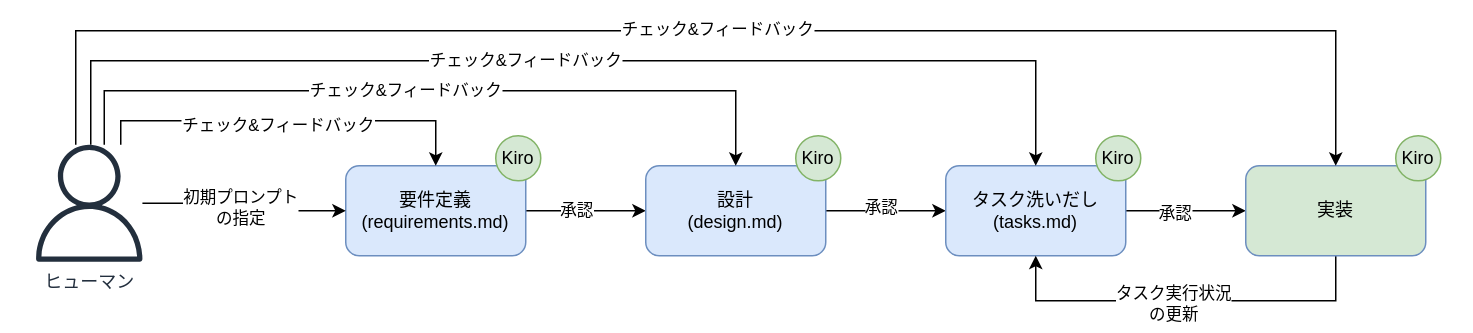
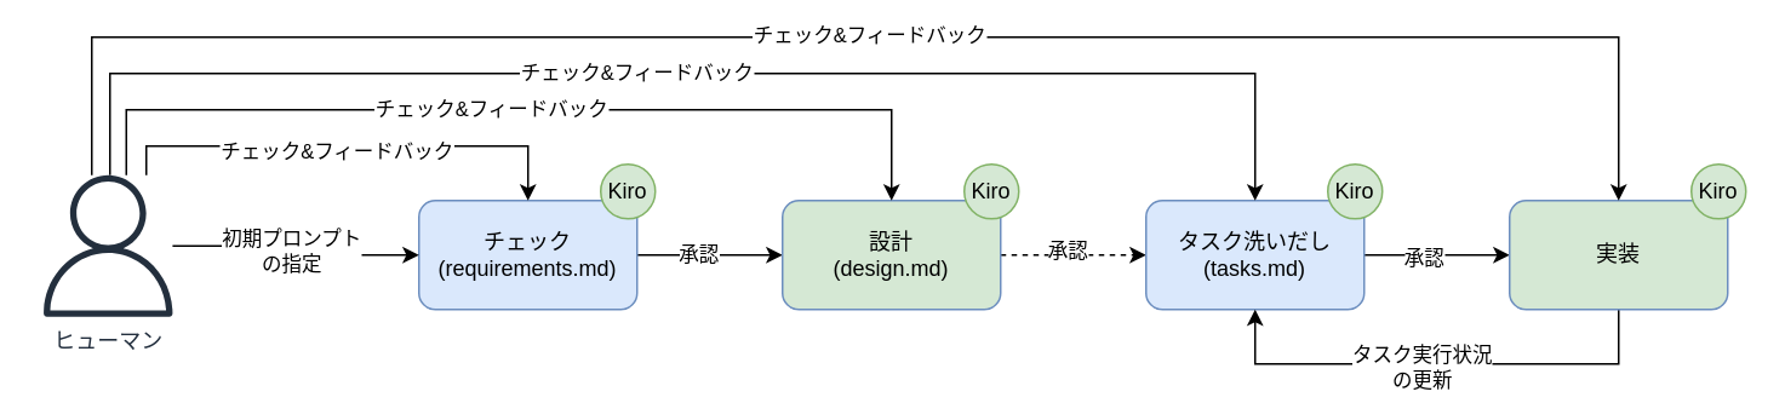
  <mxCell id="0" />
  <mxCell id="1" parent="0" />
  <mxCell id="2" style="edgeStyle=orthogonalEdgeStyle;rounded=0;orthogonalLoop=1;jettySize=auto;html=1;" edge="1" parent="1" source="4" target="7"><mxGeometry relative="1" as="geometry" /></mxCell>
  <mxCell id="3" value="承認" style="edgeLabel;html=1;align=center;verticalAlign=middle;resizable=0;points=[];" vertex="1" connectable="0" parent="2"><mxGeometry x="-0.179" y="1" relative="1" as="geometry"><mxPoint as="offset" /></mxGeometry></mxCell>
- <mxCell id="4" value="要件定義&lt;br&gt;(requirements.md)" style="rounded=1;whiteSpace=wrap;html=1;fillColor=#dae8fc;strokeColor=#6c8ebf;" vertex="1" parent="1"><mxGeometry x="230" y="110" width="120" height="60" as="geometry" /></mxCell>
- <mxCell id="5" style="edgeStyle=orthogonalEdgeStyle;rounded=0;orthogonalLoop=1;jettySize=auto;html=1;" edge="1" parent="1" source="7" target="10"><mxGeometry relative="1" as="geometry" /></mxCell>
+ <mxCell id="4" value="チェック&lt;br&gt;(requirements.md)" style="rounded=1;whiteSpace=wrap;html=1;fillColor=#dae8fc;strokeColor=#6c8ebf;" vertex="1" parent="1"><mxGeometry x="230" y="110" width="120" height="60" as="geometry" /></mxCell>
+ <mxCell id="5" style="edgeStyle=orthogonalEdgeStyle;rounded=0;orthogonalLoop=1;jettySize=auto;html=1;dashed=1;" edge="1" parent="1" source="7" target="10"><mxGeometry relative="1" as="geometry" /></mxCell>
  <mxCell id="6" value="承認" style="edgeLabel;html=1;align=center;verticalAlign=middle;resizable=0;points=[];" vertex="1" connectable="0" parent="5"><mxGeometry x="-0.107" y="3" relative="1" as="geometry"><mxPoint as="offset" /></mxGeometry></mxCell>
- <mxCell id="7" value="設計&lt;br&gt;(design.md)" style="rounded=1;whiteSpace=wrap;html=1;fillColor=#dae8fc;strokeColor=#6c8ebf;" vertex="1" parent="1"><mxGeometry x="430" y="110" width="120" height="60" as="geometry" /></mxCell>
+ <mxCell id="7" value="設計&lt;br&gt;(design.md)" style="rounded=1;whiteSpace=wrap;html=1;fillColor=#d5e8d4;strokeColor=#6c8ebf;" vertex="1" parent="1"><mxGeometry x="430" y="110" width="120" height="60" as="geometry" /></mxCell>
  <mxCell id="8" style="edgeStyle=orthogonalEdgeStyle;rounded=0;orthogonalLoop=1;jettySize=auto;html=1;" edge="1" parent="1" source="10" target="13"><mxGeometry relative="1" as="geometry" /></mxCell>
  <mxCell id="9" value="承認" style="edgeLabel;html=1;align=center;verticalAlign=middle;resizable=0;points=[];" vertex="1" connectable="0" parent="8"><mxGeometry x="-0.202" y="-1" relative="1" as="geometry"><mxPoint as="offset" /></mxGeometry></mxCell>
  <mxCell id="10" value="タスク洗いだし&lt;div&gt;(tasks.md)&lt;/div&gt;" style="rounded=1;whiteSpace=wrap;html=1;fillColor=#dae8fc;strokeColor=#6c8ebf;" vertex="1" parent="1"><mxGeometry x="630" y="110" width="120" height="60" as="geometry" /></mxCell>
  <mxCell id="11" style="edgeStyle=orthogonalEdgeStyle;rounded=0;orthogonalLoop=1;jettySize=auto;html=1;entryX=0.5;entryY=1;entryDx=0;entryDy=0;" edge="1" parent="1" source="13" target="10"><mxGeometry relative="1" as="geometry"><Array as="points"><mxPoint x="890" y="200" /><mxPoint x="690" y="200" /></Array></mxGeometry></mxCell>
  <mxCell id="12" value="タスク実行状況&lt;div&gt;の更新&lt;/div&gt;" style="edgeLabel;html=1;align=center;verticalAlign=middle;resizable=0;points=[];" vertex="1" connectable="0" parent="11"><mxGeometry x="0.071" y="1" relative="1" as="geometry"><mxPoint as="offset" /></mxGeometry></mxCell>
  <mxCell id="13" value="実装" style="rounded=1;whiteSpace=wrap;html=1;fillColor=#d5e8d4;strokeColor=#6c8ebf;" vertex="1" parent="1"><mxGeometry x="830" y="110" width="120" height="60" as="geometry" /></mxCell>
  <mxCell id="14" style="edgeStyle=orthogonalEdgeStyle;rounded=0;orthogonalLoop=1;jettySize=auto;html=1;" edge="1" parent="1" source="24" target="4"><mxGeometry relative="1" as="geometry" /></mxCell>
  <mxCell id="15" value="初期プロンプト&lt;div&gt;の指定&lt;/div&gt;" style="edgeLabel;html=1;align=center;verticalAlign=middle;resizable=0;points=[];" vertex="1" connectable="0" parent="14"><mxGeometry x="-0.072" y="-2" relative="1" as="geometry"><mxPoint as="offset" /></mxGeometry></mxCell>
  <mxCell id="16" style="edgeStyle=orthogonalEdgeStyle;rounded=0;orthogonalLoop=1;jettySize=auto;html=1;" edge="1" parent="1" source="24" target="4"><mxGeometry relative="1" as="geometry"><Array as="points"><mxPoint x="80" y="80" /><mxPoint x="290" y="80" /></Array></mxGeometry></mxCell>
  <mxCell id="17" value="チェック&amp;amp;フィードバック" style="edgeLabel;html=1;align=center;verticalAlign=middle;resizable=0;points=[];" vertex="1" connectable="0" parent="16"><mxGeometry x="-0.064" y="-2" relative="1" as="geometry"><mxPoint as="offset" /></mxGeometry></mxCell>
  <mxCell id="18" style="edgeStyle=orthogonalEdgeStyle;rounded=0;orthogonalLoop=1;jettySize=auto;html=1;" edge="1" parent="1" source="24" target="7"><mxGeometry relative="1" as="geometry"><Array as="points"><mxPoint x="69" y="60" /><mxPoint x="490" y="60" /></Array></mxGeometry></mxCell>
  <mxCell id="19" value="チェック&amp;amp;フィードバック" style="edgeLabel;html=1;align=center;verticalAlign=middle;resizable=0;points=[];" vertex="1" connectable="0" parent="18"><mxGeometry x="-0.068" y="1" relative="1" as="geometry"><mxPoint as="offset" /></mxGeometry></mxCell>
  <mxCell id="20" style="edgeStyle=orthogonalEdgeStyle;rounded=0;orthogonalLoop=1;jettySize=auto;html=1;" edge="1" parent="1" source="24" target="10"><mxGeometry relative="1" as="geometry"><Array as="points"><mxPoint x="60" y="40" /><mxPoint x="690" y="40" /></Array></mxGeometry></mxCell>
  <mxCell id="21" value="チェック&amp;amp;フィードバック" style="edgeLabel;html=1;align=center;verticalAlign=middle;resizable=0;points=[];" vertex="1" connectable="0" parent="20"><mxGeometry x="-0.087" y="1" relative="1" as="geometry"><mxPoint as="offset" /></mxGeometry></mxCell>
  <mxCell id="22" style="edgeStyle=orthogonalEdgeStyle;rounded=0;orthogonalLoop=1;jettySize=auto;html=1;entryX=0.5;entryY=0;entryDx=0;entryDy=0;" edge="1" parent="1" source="24" target="13"><mxGeometry relative="1" as="geometry"><Array as="points"><mxPoint x="50" y="20" /><mxPoint x="890" y="20" /></Array></mxGeometry></mxCell>
  <mxCell id="23" value="チェック&amp;amp;フィードバック" style="edgeLabel;html=1;align=center;verticalAlign=middle;resizable=0;points=[];" vertex="1" connectable="0" parent="22"><mxGeometry x="-0.0" y="2" relative="1" as="geometry"><mxPoint as="offset" /></mxGeometry></mxCell>
  <mxCell id="24" value="ヒューマン" style="sketch=0;outlineConnect=0;fontColor=#232F3E;gradientColor=none;fillColor=#232F3D;strokeColor=none;dashed=0;verticalLabelPosition=bottom;verticalAlign=top;align=center;html=1;fontSize=12;fontStyle=0;aspect=fixed;pointerEvents=1;shape=mxgraph.aws4.user;" vertex="1" parent="1"><mxGeometry x="20" y="96" width="78" height="78" as="geometry" /></mxCell>
  <mxCell id="25" value="Kiro" style="ellipse;whiteSpace=wrap;html=1;aspect=fixed;fillColor=#d5e8d4;strokeColor=#82b366;" vertex="1" parent="1"><mxGeometry x="330" y="90" width="30" height="30" as="geometry" /></mxCell>
  <mxCell id="26" value="Kiro" style="ellipse;whiteSpace=wrap;html=1;aspect=fixed;fillColor=#d5e8d4;strokeColor=#82b366;" vertex="1" parent="1"><mxGeometry x="530" y="90" width="30" height="30" as="geometry" /></mxCell>
  <mxCell id="27" value="Kiro" style="ellipse;whiteSpace=wrap;html=1;aspect=fixed;fillColor=#d5e8d4;strokeColor=#82b366;" vertex="1" parent="1"><mxGeometry x="730" y="90" width="30" height="30" as="geometry" /></mxCell>
  <mxCell id="28" value="Kiro" style="ellipse;whiteSpace=wrap;html=1;aspect=fixed;fillColor=#d5e8d4;strokeColor=#82b366;" vertex="1" parent="1"><mxGeometry x="930" y="90" width="30" height="30" as="geometry" /></mxCell>
